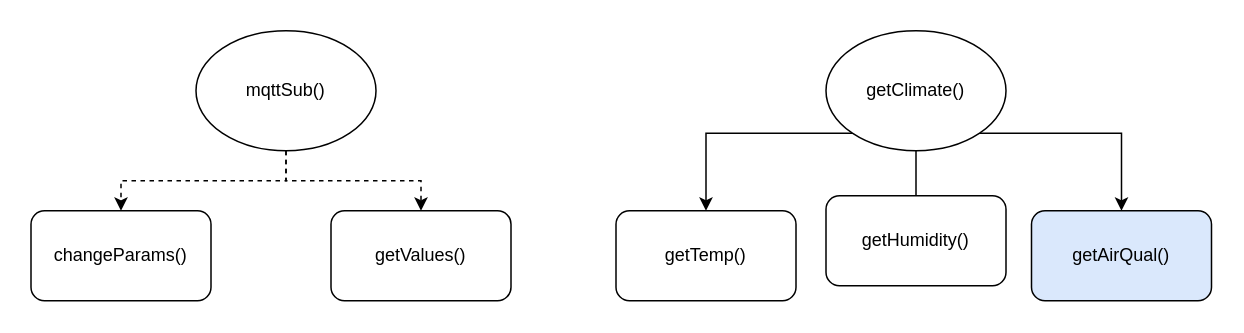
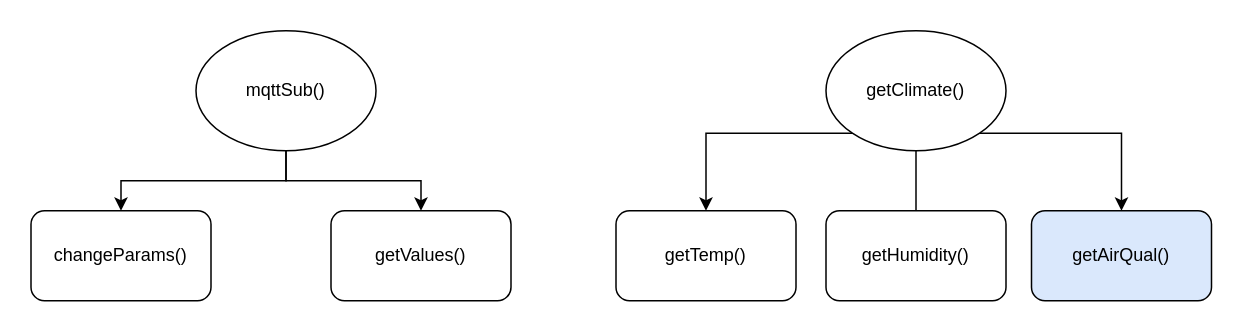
  <mxCell id="0" />
  <mxCell id="1" parent="0" />
- <mxCell id="2" style="edgeStyle=orthogonalEdgeStyle;rounded=0;orthogonalLoop=1;jettySize=auto;html=1;exitX=0.5;exitY=1;exitDx=0;exitDy=0;entryX=0.5;entryY=0;entryDx=0;entryDy=0;dashed=1;" edge="1" parent="1" source="4" target="13"><mxGeometry relative="1" as="geometry" /></mxCell>
- <mxCell id="3" style="edgeStyle=orthogonalEdgeStyle;rounded=0;orthogonalLoop=1;jettySize=auto;html=1;exitX=0.5;exitY=1;exitDx=0;exitDy=0;entryX=0.5;entryY=0;entryDx=0;entryDy=0;dashed=1;" edge="1" parent="1" source="4" target="12"><mxGeometry relative="1" as="geometry" /></mxCell>
+ <mxCell id="2" style="edgeStyle=orthogonalEdgeStyle;rounded=0;orthogonalLoop=1;jettySize=auto;html=1;exitX=0.5;exitY=1;exitDx=0;exitDy=0;entryX=0.5;entryY=0;entryDx=0;entryDy=0;" edge="1" parent="1" source="4" target="13"><mxGeometry relative="1" as="geometry" /></mxCell>
+ <mxCell id="3" style="edgeStyle=orthogonalEdgeStyle;rounded=0;orthogonalLoop=1;jettySize=auto;html=1;exitX=0.5;exitY=1;exitDx=0;exitDy=0;entryX=0.5;entryY=0;entryDx=0;entryDy=0;" edge="1" parent="1" source="4" target="12"><mxGeometry relative="1" as="geometry" /></mxCell>
  <mxCell id="4" value="mqttSub()" style="ellipse;whiteSpace=wrap;html=1;" vertex="1" parent="1"><mxGeometry x="130" y="20" width="120" height="80" as="geometry" /></mxCell>
  <mxCell id="5" value="" style="edgeStyle=orthogonalEdgeStyle;rounded=0;orthogonalLoop=1;jettySize=auto;html=1;endArrow=none;" edge="1" parent="1" source="8" target="10"><mxGeometry relative="1" as="geometry" /></mxCell>
  <mxCell id="6" style="edgeStyle=orthogonalEdgeStyle;rounded=0;orthogonalLoop=1;jettySize=auto;html=1;exitX=0;exitY=1;exitDx=0;exitDy=0;entryX=0.5;entryY=0;entryDx=0;entryDy=0;" edge="1" parent="1" source="8" target="9"><mxGeometry relative="1" as="geometry" /></mxCell>
  <mxCell id="7" style="edgeStyle=orthogonalEdgeStyle;rounded=0;orthogonalLoop=1;jettySize=auto;html=1;exitX=1;exitY=1;exitDx=0;exitDy=0;entryX=0.5;entryY=0;entryDx=0;entryDy=0;" edge="1" parent="1" source="8" target="11"><mxGeometry relative="1" as="geometry" /></mxCell>
  <mxCell id="8" value="getClimate()" style="ellipse;whiteSpace=wrap;html=1;" vertex="1" parent="1"><mxGeometry x="550" y="20" width="120" height="80" as="geometry" /></mxCell>
  <mxCell id="9" value="getTemp()" style="rounded=1;whiteSpace=wrap;html=1;" vertex="1" parent="1"><mxGeometry x="410" y="140" width="120" height="60" as="geometry" /></mxCell>
- <mxCell id="10" value="getHumidity()" style="rounded=1;whiteSpace=wrap;html=1;" vertex="1" parent="1"><mxGeometry x="550" y="130" width="120" height="60" as="geometry" /></mxCell>
+ <mxCell id="10" value="getHumidity()" style="rounded=1;whiteSpace=wrap;html=1;" vertex="1" parent="1"><mxGeometry x="550" y="140" width="120" height="60" as="geometry" /></mxCell>
  <mxCell id="11" value="getAirQual()" style="rounded=1;whiteSpace=wrap;html=1;fillColor=#dae8fc;" vertex="1" parent="1"><mxGeometry x="687" y="140" width="120" height="60" as="geometry" /></mxCell>
  <mxCell id="12" value="changeParams()" style="rounded=1;whiteSpace=wrap;html=1;" vertex="1" parent="1"><mxGeometry x="20" y="140" width="120" height="60" as="geometry" /></mxCell>
  <mxCell id="13" value="getValues()" style="rounded=1;whiteSpace=wrap;html=1;" vertex="1" parent="1"><mxGeometry x="220" y="140" width="120" height="60" as="geometry" /></mxCell>
